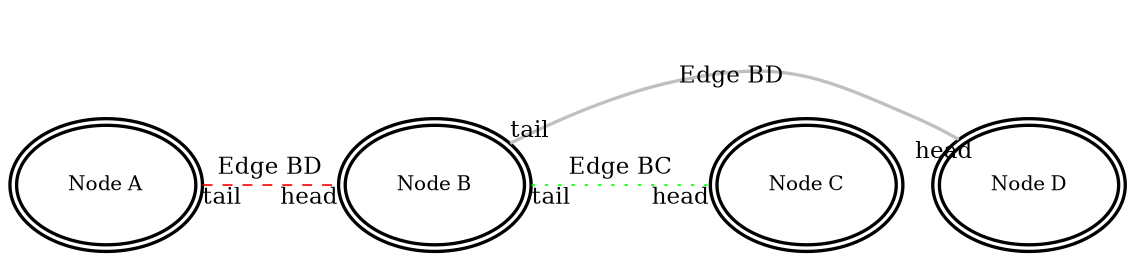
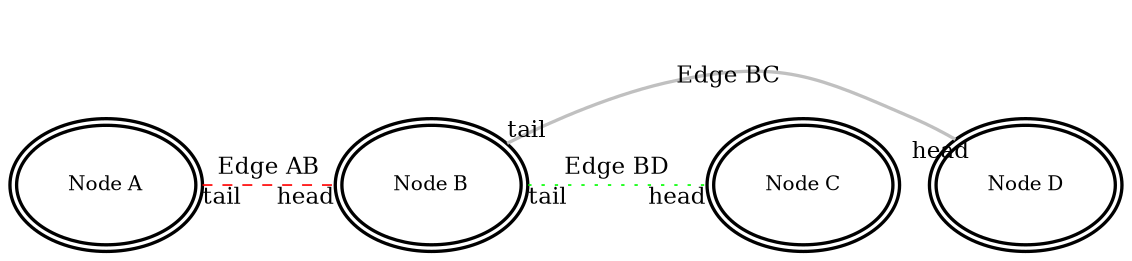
  digraph {
    rankdir=TB
    node [fillcolor=white fontcolor=black fontsize=12 penwidth=2.0 peripheries=2 shape=ellipse style=filled]
    edge [constraint=false dir=none headlabel=head taillabel=tail]
    n1 [height=1.0 label="Node A" width=1.5]
    n2 [height=1.0 label="Node B" width=1.5]
    n3 [height=1.0 label="Node C" width=1.5]
    n4 [height=1.0 label="Node D" width=1.5]
-   n1 -> n2 [arrowsize=1.5 color=red label="Edge BD" style=dashed weight=2]
-   n2 -> n3 [arrowsize=0.5 color=green label="Edge BC" minlen=3 style=dotted weight=0.5]
-   n2 -> n4 [arrowsize=1.0 color=gray label="Edge BD" minlen=1 style=bold weight=1.0]
+   n1 -> n2 [arrowsize=1.5 color=red label="Edge AB" style=dashed weight=2]
+   n2 -> n3 [arrowsize=0.5 color=green label="Edge BD" minlen=3 style=dotted weight=0.5]
+   n2 -> n4 [arrowsize=1.0 color=gray label="Edge BC" minlen=1 style=bold weight=1.0]
  }
